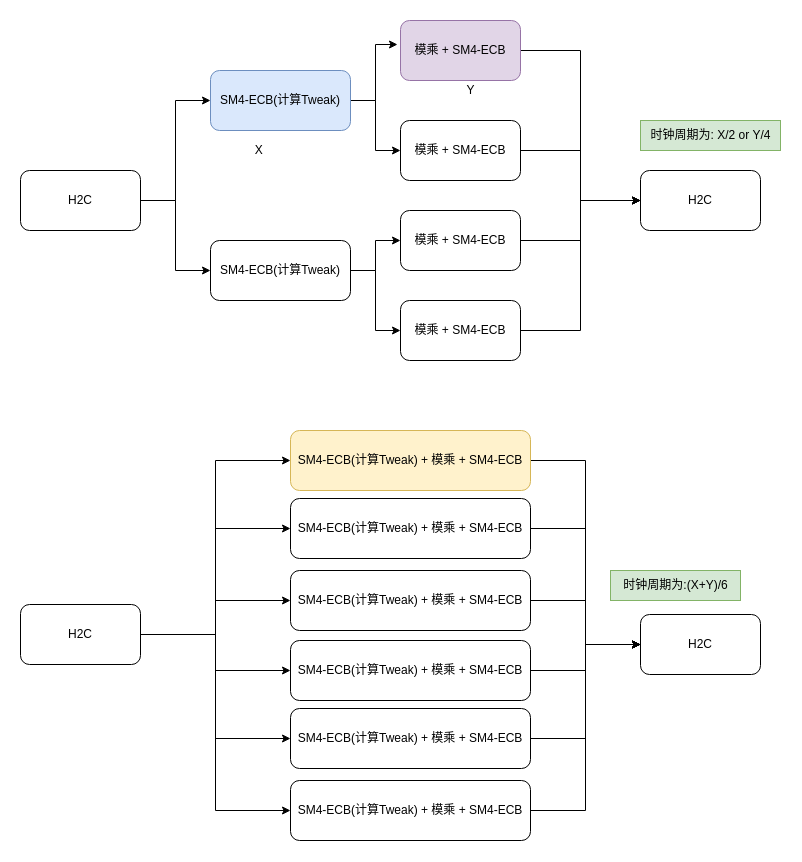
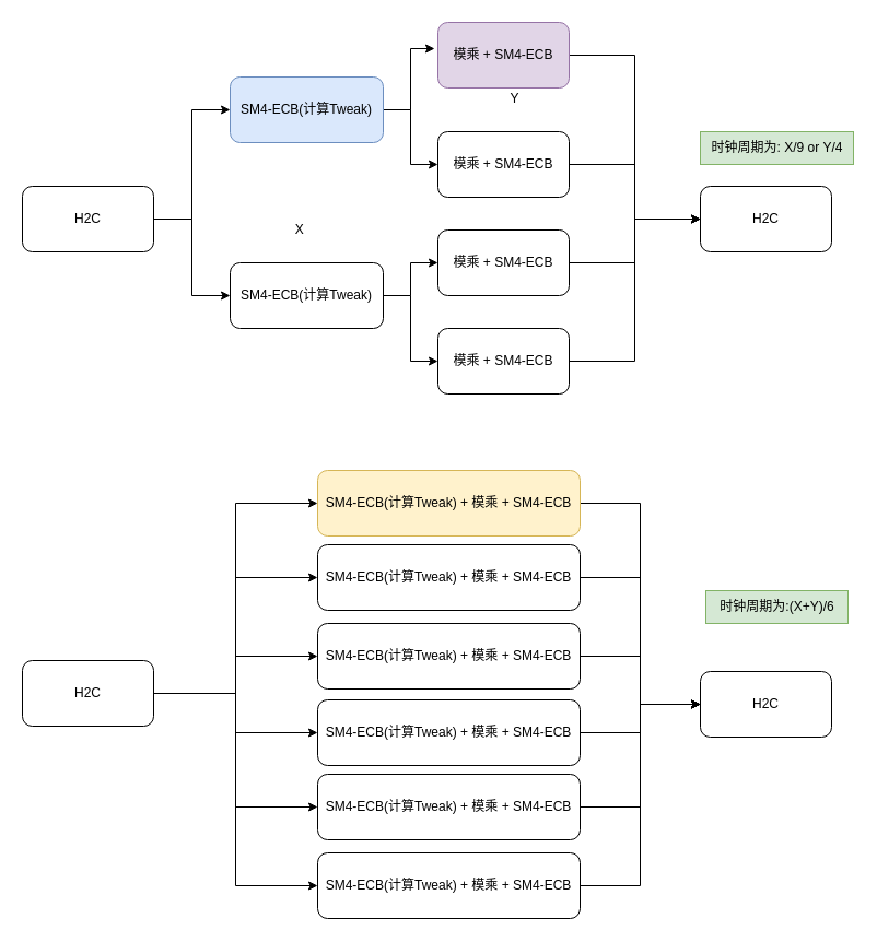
  <mxCell id="0" />
  <mxCell id="1" parent="0" />
  <mxCell id="2" style="edgeStyle=orthogonalEdgeStyle;rounded=0;orthogonalLoop=1;jettySize=auto;html=1;exitX=1;exitY=0.5;exitDx=0;exitDy=0;entryX=-0.025;entryY=0.4;entryDx=0;entryDy=0;entryPerimeter=0;" edge="1" parent="1" source="4" target="6"><mxGeometry relative="1" as="geometry" /></mxCell>
  <mxCell id="3" style="edgeStyle=orthogonalEdgeStyle;rounded=0;orthogonalLoop=1;jettySize=auto;html=1;exitX=1;exitY=0.5;exitDx=0;exitDy=0;entryX=0;entryY=0.5;entryDx=0;entryDy=0;" edge="1" parent="1" source="4" target="11"><mxGeometry relative="1" as="geometry" /></mxCell>
  <mxCell id="4" value="SM4-ECB(计算Tweak)" style="rounded=1;whiteSpace=wrap;html=1;fillColor=#dae8fc;strokeColor=#6c8ebf;" vertex="1" parent="1"><mxGeometry x="210" y="70" width="140" height="60" as="geometry" /></mxCell>
  <mxCell id="5" style="edgeStyle=orthogonalEdgeStyle;rounded=0;orthogonalLoop=1;jettySize=auto;html=1;exitX=1;exitY=0.5;exitDx=0;exitDy=0;entryX=0;entryY=0.5;entryDx=0;entryDy=0;" edge="1" parent="1" source="6" target="19"><mxGeometry relative="1" as="geometry" /></mxCell>
  <mxCell id="6" value="模乘 + SM4-ECB" style="rounded=1;whiteSpace=wrap;html=1;fillColor=#e1d5e7;strokeColor=#9673a6;" vertex="1" parent="1"><mxGeometry x="400" y="20" width="120" height="60" as="geometry" /></mxCell>
  <mxCell id="7" style="edgeStyle=orthogonalEdgeStyle;rounded=0;orthogonalLoop=1;jettySize=auto;html=1;exitX=1;exitY=0.5;exitDx=0;exitDy=0;entryX=0;entryY=0.5;entryDx=0;entryDy=0;" edge="1" parent="1" source="9" target="13"><mxGeometry relative="1" as="geometry" /></mxCell>
  <mxCell id="8" style="edgeStyle=orthogonalEdgeStyle;rounded=0;orthogonalLoop=1;jettySize=auto;html=1;exitX=1;exitY=0.5;exitDx=0;exitDy=0;entryX=0;entryY=0.5;entryDx=0;entryDy=0;" edge="1" parent="1" source="9" target="15"><mxGeometry relative="1" as="geometry" /></mxCell>
  <mxCell id="9" value="SM4-ECB(计算Tweak)" style="rounded=1;whiteSpace=wrap;html=1;" vertex="1" parent="1"><mxGeometry x="210" y="240" width="140" height="60" as="geometry" /></mxCell>
  <mxCell id="10" style="edgeStyle=orthogonalEdgeStyle;rounded=0;orthogonalLoop=1;jettySize=auto;html=1;exitX=1;exitY=0.5;exitDx=0;exitDy=0;entryX=0;entryY=0.5;entryDx=0;entryDy=0;" edge="1" parent="1" source="11" target="19"><mxGeometry relative="1" as="geometry" /></mxCell>
  <mxCell id="11" value="模乘 + SM4-ECB" style="rounded=1;whiteSpace=wrap;html=1;" vertex="1" parent="1"><mxGeometry x="400" y="120" width="120" height="60" as="geometry" /></mxCell>
  <mxCell id="12" style="edgeStyle=orthogonalEdgeStyle;rounded=0;orthogonalLoop=1;jettySize=auto;html=1;exitX=1;exitY=0.5;exitDx=0;exitDy=0;entryX=0;entryY=0.5;entryDx=0;entryDy=0;" edge="1" parent="1" source="13" target="19"><mxGeometry relative="1" as="geometry" /></mxCell>
  <mxCell id="13" value="模乘 + SM4-ECB" style="rounded=1;whiteSpace=wrap;html=1;" vertex="1" parent="1"><mxGeometry x="400" y="210" width="120" height="60" as="geometry" /></mxCell>
  <mxCell id="14" style="edgeStyle=orthogonalEdgeStyle;rounded=0;orthogonalLoop=1;jettySize=auto;html=1;exitX=1;exitY=0.5;exitDx=0;exitDy=0;entryX=0;entryY=0.5;entryDx=0;entryDy=0;" edge="1" parent="1" source="15" target="19"><mxGeometry relative="1" as="geometry" /></mxCell>
  <mxCell id="15" value="模乘 + SM4-ECB" style="rounded=1;whiteSpace=wrap;html=1;" vertex="1" parent="1"><mxGeometry x="400" y="300" width="120" height="60" as="geometry" /></mxCell>
  <mxCell id="16" style="edgeStyle=orthogonalEdgeStyle;rounded=0;orthogonalLoop=1;jettySize=auto;html=1;entryX=0;entryY=0.5;entryDx=0;entryDy=0;" edge="1" parent="1" source="18" target="4"><mxGeometry relative="1" as="geometry" /></mxCell>
  <mxCell id="17" style="edgeStyle=orthogonalEdgeStyle;rounded=0;orthogonalLoop=1;jettySize=auto;html=1;exitX=1;exitY=0.5;exitDx=0;exitDy=0;entryX=0;entryY=0.5;entryDx=0;entryDy=0;" edge="1" parent="1" source="18" target="9"><mxGeometry relative="1" as="geometry" /></mxCell>
  <mxCell id="18" value="H2C" style="rounded=1;whiteSpace=wrap;html=1;" vertex="1" parent="1"><mxGeometry x="20" y="170" width="120" height="60" as="geometry" /></mxCell>
  <mxCell id="19" value="H2C" style="rounded=1;whiteSpace=wrap;html=1;" vertex="1" parent="1"><mxGeometry x="640" y="170" width="120" height="60" as="geometry" /></mxCell>
  <mxCell id="20" style="edgeStyle=orthogonalEdgeStyle;rounded=0;orthogonalLoop=1;jettySize=auto;html=1;exitX=1;exitY=0.5;exitDx=0;exitDy=0;entryX=0;entryY=0.5;entryDx=0;entryDy=0;" edge="1" parent="1" source="26" target="28"><mxGeometry relative="1" as="geometry" /></mxCell>
  <mxCell id="21" style="edgeStyle=orthogonalEdgeStyle;rounded=0;orthogonalLoop=1;jettySize=auto;html=1;exitX=1;exitY=0.5;exitDx=0;exitDy=0;entryX=0;entryY=0.5;entryDx=0;entryDy=0;" edge="1" parent="1" source="26" target="30"><mxGeometry relative="1" as="geometry" /></mxCell>
  <mxCell id="22" style="edgeStyle=orthogonalEdgeStyle;rounded=0;orthogonalLoop=1;jettySize=auto;html=1;exitX=1;exitY=0.5;exitDx=0;exitDy=0;entryX=0;entryY=0.5;entryDx=0;entryDy=0;" edge="1" parent="1" source="26" target="32"><mxGeometry relative="1" as="geometry" /></mxCell>
  <mxCell id="23" style="edgeStyle=orthogonalEdgeStyle;rounded=0;orthogonalLoop=1;jettySize=auto;html=1;exitX=1;exitY=0.5;exitDx=0;exitDy=0;entryX=0;entryY=0.5;entryDx=0;entryDy=0;" edge="1" parent="1" source="26" target="34"><mxGeometry relative="1" as="geometry" /></mxCell>
  <mxCell id="24" style="edgeStyle=orthogonalEdgeStyle;rounded=0;orthogonalLoop=1;jettySize=auto;html=1;exitX=1;exitY=0.5;exitDx=0;exitDy=0;entryX=0;entryY=0.5;entryDx=0;entryDy=0;" edge="1" parent="1" source="26" target="36"><mxGeometry relative="1" as="geometry" /></mxCell>
  <mxCell id="25" style="edgeStyle=orthogonalEdgeStyle;rounded=0;orthogonalLoop=1;jettySize=auto;html=1;exitX=1;exitY=0.5;exitDx=0;exitDy=0;entryX=0;entryY=0.5;entryDx=0;entryDy=0;" edge="1" parent="1" source="26" target="38"><mxGeometry relative="1" as="geometry" /></mxCell>
  <mxCell id="26" value="H2C" style="rounded=1;whiteSpace=wrap;html=1;" vertex="1" parent="1"><mxGeometry x="20" y="604" width="120" height="60" as="geometry" /></mxCell>
  <mxCell id="27" style="edgeStyle=orthogonalEdgeStyle;rounded=0;orthogonalLoop=1;jettySize=auto;html=1;exitX=1;exitY=0.5;exitDx=0;exitDy=0;entryX=0;entryY=0.5;entryDx=0;entryDy=0;" edge="1" parent="1" source="28" target="39"><mxGeometry relative="1" as="geometry" /></mxCell>
  <mxCell id="28" value="SM4-ECB(计算Tweak) + 模乘 + SM4-ECB" style="rounded=1;whiteSpace=wrap;html=1;fillColor=#fff2cc;strokeColor=#d6b656;" vertex="1" parent="1"><mxGeometry x="290" y="430" width="240" height="60" as="geometry" /></mxCell>
  <mxCell id="29" style="edgeStyle=orthogonalEdgeStyle;rounded=0;orthogonalLoop=1;jettySize=auto;html=1;exitX=1;exitY=0.5;exitDx=0;exitDy=0;entryX=0;entryY=0.5;entryDx=0;entryDy=0;" edge="1" parent="1" source="30" target="39"><mxGeometry relative="1" as="geometry" /></mxCell>
  <mxCell id="30" value="SM4-ECB(计算Tweak) + 模乘 + SM4-ECB" style="rounded=1;whiteSpace=wrap;html=1;" vertex="1" parent="1"><mxGeometry x="290" y="498" width="240" height="60" as="geometry" /></mxCell>
  <mxCell id="31" style="edgeStyle=orthogonalEdgeStyle;rounded=0;orthogonalLoop=1;jettySize=auto;html=1;exitX=1;exitY=0.5;exitDx=0;exitDy=0;" edge="1" parent="1" source="32" target="39"><mxGeometry relative="1" as="geometry" /></mxCell>
  <mxCell id="32" value="SM4-ECB(计算Tweak) + 模乘 + SM4-ECB" style="rounded=1;whiteSpace=wrap;html=1;" vertex="1" parent="1"><mxGeometry x="290" y="570" width="240" height="60" as="geometry" /></mxCell>
  <mxCell id="33" style="edgeStyle=orthogonalEdgeStyle;rounded=0;orthogonalLoop=1;jettySize=auto;html=1;exitX=1;exitY=0.5;exitDx=0;exitDy=0;entryX=0;entryY=0.5;entryDx=0;entryDy=0;" edge="1" parent="1" source="34" target="39"><mxGeometry relative="1" as="geometry" /></mxCell>
  <mxCell id="34" value="SM4-ECB(计算Tweak) + 模乘 + SM4-ECB" style="rounded=1;whiteSpace=wrap;html=1;" vertex="1" parent="1"><mxGeometry x="290" y="640" width="240" height="60" as="geometry" /></mxCell>
  <mxCell id="35" style="edgeStyle=orthogonalEdgeStyle;rounded=0;orthogonalLoop=1;jettySize=auto;html=1;exitX=1;exitY=0.5;exitDx=0;exitDy=0;entryX=0;entryY=0.5;entryDx=0;entryDy=0;" edge="1" parent="1" source="36" target="39"><mxGeometry relative="1" as="geometry" /></mxCell>
  <mxCell id="36" value="SM4-ECB(计算Tweak) + 模乘 + SM4-ECB" style="rounded=1;whiteSpace=wrap;html=1;" vertex="1" parent="1"><mxGeometry x="290" y="708" width="240" height="60" as="geometry" /></mxCell>
  <mxCell id="37" style="edgeStyle=orthogonalEdgeStyle;rounded=0;orthogonalLoop=1;jettySize=auto;html=1;exitX=1;exitY=0.5;exitDx=0;exitDy=0;entryX=0;entryY=0.5;entryDx=0;entryDy=0;" edge="1" parent="1" source="38" target="39"><mxGeometry relative="1" as="geometry" /></mxCell>
  <mxCell id="38" value="SM4-ECB(计算Tweak) + 模乘 + SM4-ECB" style="rounded=1;whiteSpace=wrap;html=1;" vertex="1" parent="1"><mxGeometry x="290" y="780" width="240" height="60" as="geometry" /></mxCell>
  <mxCell id="39" value="H2C" style="rounded=1;whiteSpace=wrap;html=1;" vertex="1" parent="1"><mxGeometry x="640" y="614" width="120" height="60" as="geometry" /></mxCell>
- <mxCell id="40" value="X&amp;nbsp;" style="text;html=1;align=center;verticalAlign=middle;resizable=0;points=[];autosize=1;strokeColor=none;fillColor=none;" vertex="1" parent="1"><mxGeometry x="245" y="135" width="30" height="30" as="geometry" /></mxCell>
+ <mxCell id="40" value="X&amp;nbsp;" style="text;html=1;align=center;verticalAlign=middle;resizable=0;points=[];autosize=1;strokeColor=none;fillColor=none;" vertex="1" parent="1"><mxGeometry x="260" y="195" width="30" height="30" as="geometry" /></mxCell>
  <mxCell id="41" value="Y" style="text;html=1;align=center;verticalAlign=middle;resizable=0;points=[];autosize=1;strokeColor=none;fillColor=none;" vertex="1" parent="1"><mxGeometry x="455" y="75" width="30" height="30" as="geometry" /></mxCell>
- <mxCell id="42" value="时钟周期为: X/2 or Y/4" style="text;html=1;align=center;verticalAlign=middle;resizable=0;points=[];autosize=1;strokeColor=#82b366;fillColor=#d5e8d4;" vertex="1" parent="1"><mxGeometry x="640" y="120" width="140" height="30" as="geometry" /></mxCell>
- <mxCell id="43" value="时钟周期为:(X+Y)/6" style="text;html=1;align=center;verticalAlign=middle;resizable=0;points=[];autosize=1;strokeColor=#82b366;fillColor=#d5e8d4;" vertex="1" parent="1"><mxGeometry x="610" y="570" width="130" height="30" as="geometry" /></mxCell>
+ <mxCell id="42" value="时钟周期为: X/9 or Y/4" style="text;html=1;align=center;verticalAlign=middle;resizable=0;points=[];autosize=1;strokeColor=#82b366;fillColor=#d5e8d4;" vertex="1" parent="1"><mxGeometry x="640" y="120" width="140" height="30" as="geometry" /></mxCell>
+ <mxCell id="43" value="时钟周期为:(X+Y)/6" style="text;html=1;align=center;verticalAlign=middle;resizable=0;points=[];autosize=1;strokeColor=#82b366;fillColor=#d5e8d4;" vertex="1" parent="1"><mxGeometry x="645" y="540" width="130" height="30" as="geometry" /></mxCell>
